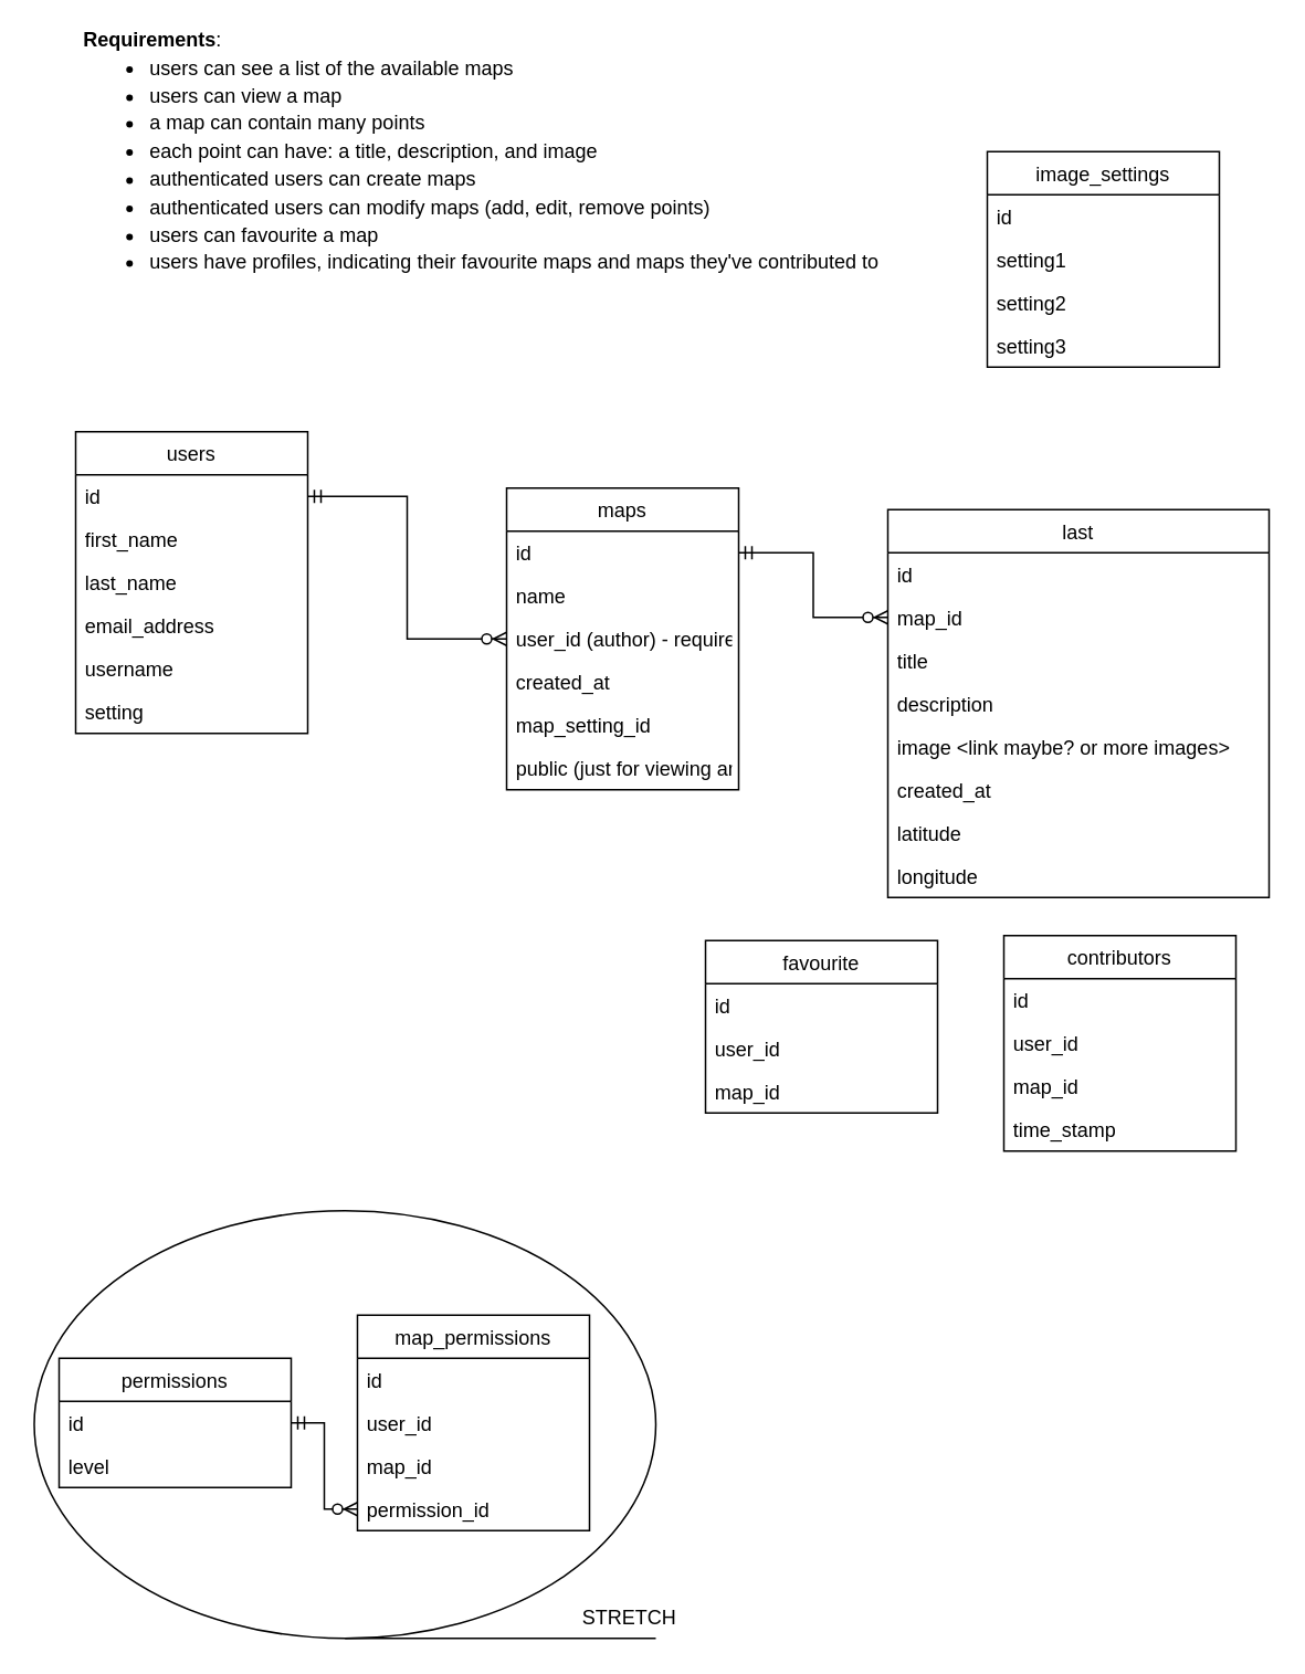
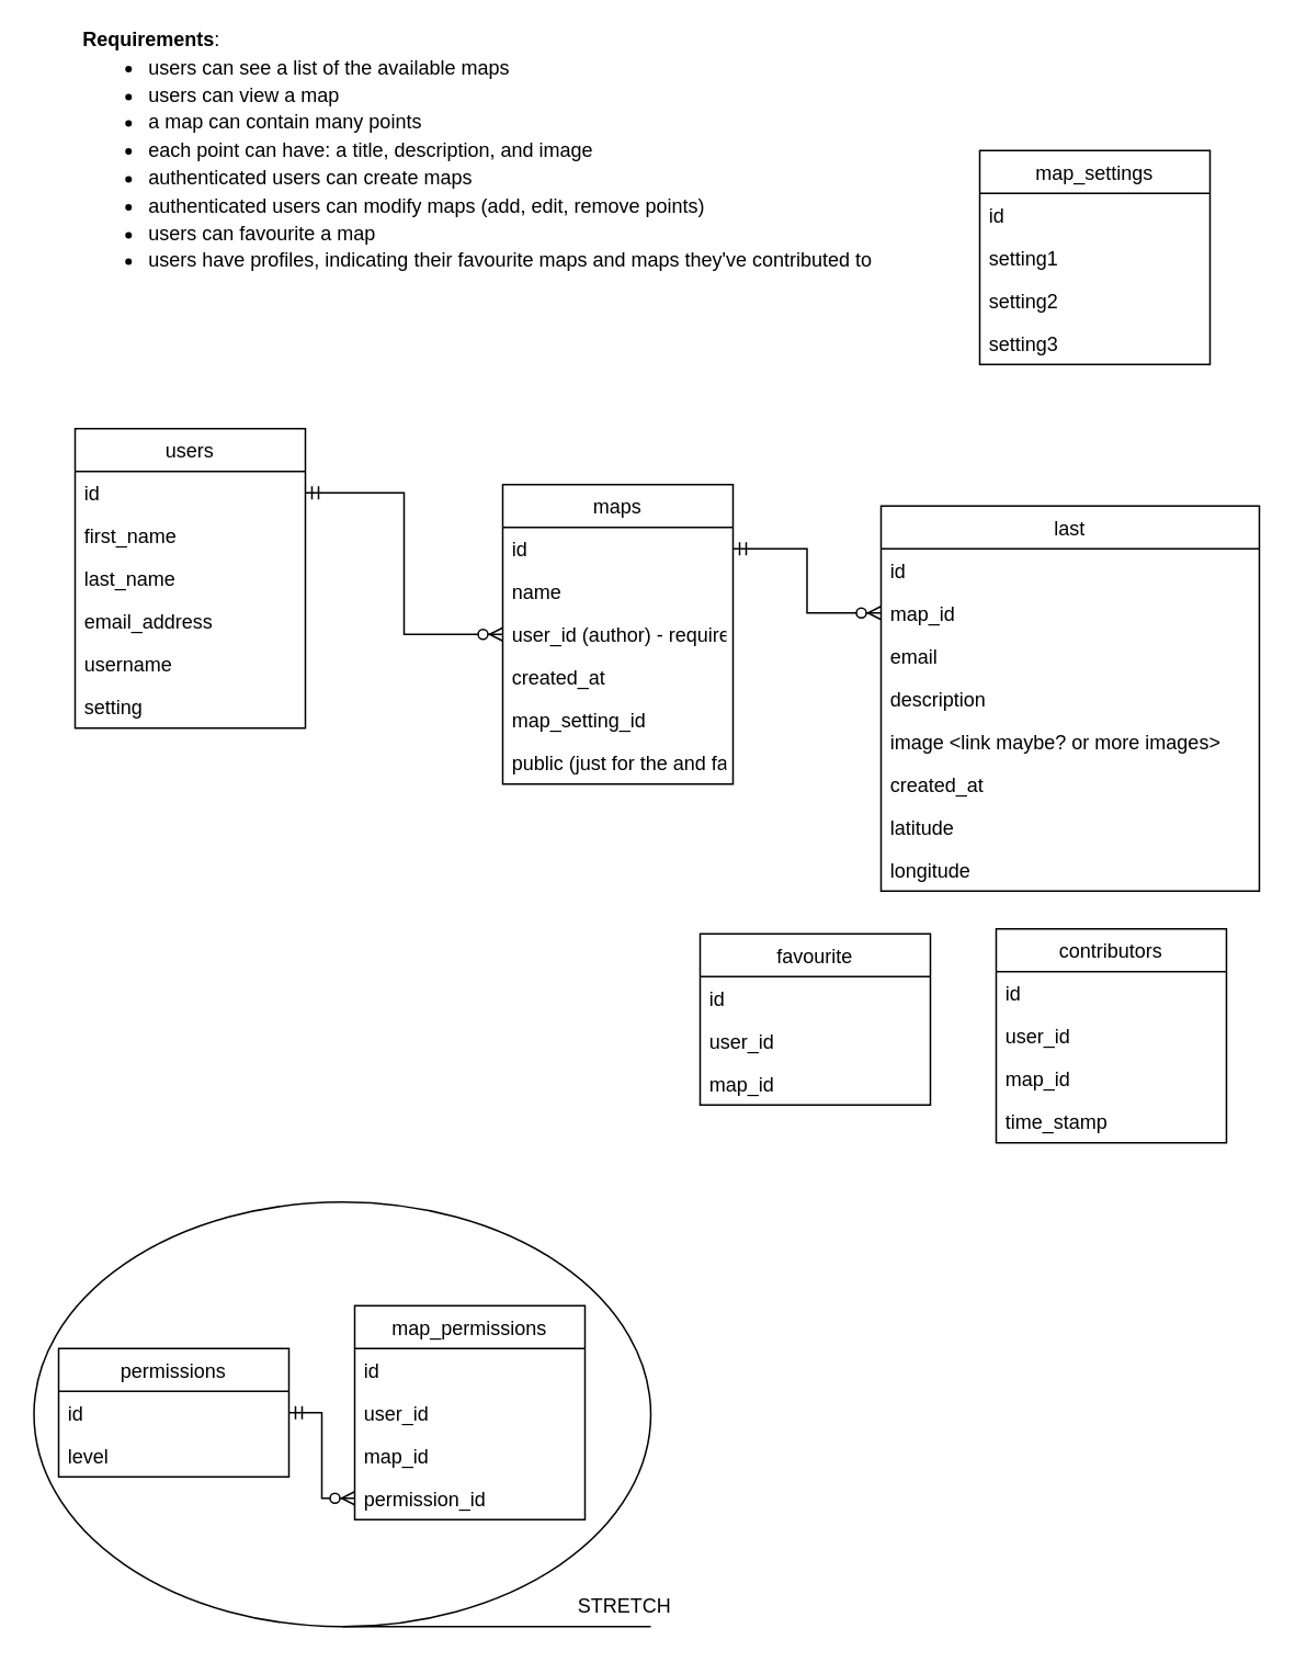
  <mxCell id="0" />
  <mxCell id="1" parent="0" />
  <mxCell id="2" value="&lt;span id=&quot;docs-internal-guid-506c6c02-7fff-690a-a1be-c2f702ea03eb&quot; style=&quot;line-height: 40%&quot;&gt;&lt;p dir=&quot;ltr&quot;&gt;&lt;b&gt;Requirements&lt;/b&gt;:&lt;/p&gt;&lt;ul&gt;&lt;li dir=&quot;ltr&quot;&gt;&lt;p dir=&quot;ltr&quot;&gt;&lt;span&gt;users can see a list of the available maps&lt;/span&gt;&lt;/p&gt;&lt;/li&gt;&lt;li dir=&quot;ltr&quot;&gt;&lt;p dir=&quot;ltr&quot;&gt;&lt;span&gt;users can view a map&lt;/span&gt;&lt;/p&gt;&lt;/li&gt;&lt;li dir=&quot;ltr&quot;&gt;&lt;p dir=&quot;ltr&quot;&gt;&lt;span&gt;a map can contain many points&lt;/span&gt;&lt;/p&gt;&lt;/li&gt;&lt;li dir=&quot;ltr&quot;&gt;&lt;p dir=&quot;ltr&quot;&gt;&lt;span&gt;each point can have: a title, description, and image&lt;/span&gt;&lt;/p&gt;&lt;/li&gt;&lt;li dir=&quot;ltr&quot;&gt;&lt;p dir=&quot;ltr&quot;&gt;&lt;span&gt;authenticated users can create maps&lt;/span&gt;&lt;/p&gt;&lt;/li&gt;&lt;li dir=&quot;ltr&quot;&gt;&lt;p dir=&quot;ltr&quot;&gt;&lt;span&gt;authenticated users can modify maps (add, edit, remove points)&lt;/span&gt;&lt;/p&gt;&lt;/li&gt;&lt;li dir=&quot;ltr&quot;&gt;&lt;p dir=&quot;ltr&quot;&gt;&lt;span&gt;users can favourite a map&lt;/span&gt;&lt;/p&gt;&lt;/li&gt;&lt;li dir=&quot;ltr&quot;&gt;&lt;p dir=&quot;ltr&quot;&gt;&lt;span&gt;users have profiles, indicating their favourite maps and maps they've contributed to&lt;/span&gt;&lt;/p&gt;&lt;/li&gt;&lt;/ul&gt;&lt;/span&gt;" style="text;html=1;strokeColor=none;fillColor=none;spacing=5;spacingTop=-20;whiteSpace=wrap;overflow=hidden;rounded=0;" vertex="1" parent="1"><mxGeometry x="45" y="20" width="550" height="240" as="geometry" /></mxCell>
  <mxCell id="3" value="users" style="swimlane;fontStyle=0;childLayout=stackLayout;horizontal=1;startSize=26;fillColor=none;horizontalStack=0;resizeParent=1;resizeParentMax=0;resizeLast=0;collapsible=1;marginBottom=0;" vertex="1" parent="1"><mxGeometry x="45" y="260" width="140" height="182" as="geometry" /></mxCell>
  <mxCell id="4" value="id" style="text;strokeColor=none;fillColor=none;align=left;verticalAlign=top;spacingLeft=4;spacingRight=4;overflow=hidden;rotatable=0;points=[[0,0.5],[1,0.5]];portConstraint=eastwest;" vertex="1" parent="3"><mxGeometry y="26" width="140" height="26" as="geometry" /></mxCell>
  <mxCell id="5" value="first_name" style="text;strokeColor=none;fillColor=none;align=left;verticalAlign=top;spacingLeft=4;spacingRight=4;overflow=hidden;rotatable=0;points=[[0,0.5],[1,0.5]];portConstraint=eastwest;" vertex="1" parent="3"><mxGeometry y="52" width="140" height="26" as="geometry" /></mxCell>
  <mxCell id="6" value="last_name" style="text;strokeColor=none;fillColor=none;align=left;verticalAlign=top;spacingLeft=4;spacingRight=4;overflow=hidden;rotatable=0;points=[[0,0.5],[1,0.5]];portConstraint=eastwest;" vertex="1" parent="3"><mxGeometry y="78" width="140" height="26" as="geometry" /></mxCell>
  <mxCell id="7" value="email_address" style="text;strokeColor=none;fillColor=none;align=left;verticalAlign=top;spacingLeft=4;spacingRight=4;overflow=hidden;rotatable=0;points=[[0,0.5],[1,0.5]];portConstraint=eastwest;" vertex="1" parent="3"><mxGeometry y="104" width="140" height="26" as="geometry" /></mxCell>
  <mxCell id="8" value="username" style="text;strokeColor=none;fillColor=none;align=left;verticalAlign=top;spacingLeft=4;spacingRight=4;overflow=hidden;rotatable=0;points=[[0,0.5],[1,0.5]];portConstraint=eastwest;" vertex="1" parent="3"><mxGeometry y="130" width="140" height="26" as="geometry" /></mxCell>
  <mxCell id="9" value="setting" style="text;strokeColor=none;fillColor=none;align=left;verticalAlign=top;spacingLeft=4;spacingRight=4;overflow=hidden;rotatable=0;points=[[0,0.5],[1,0.5]];portConstraint=eastwest;" vertex="1" parent="3"><mxGeometry y="156" width="140" height="26" as="geometry" /></mxCell>
  <mxCell id="10" value="maps" style="swimlane;fontStyle=0;childLayout=stackLayout;horizontal=1;startSize=26;fillColor=none;horizontalStack=0;resizeParent=1;resizeParentMax=0;resizeLast=0;collapsible=1;marginBottom=0;" vertex="1" parent="1"><mxGeometry x="305" y="294" width="140" height="182" as="geometry" /></mxCell>
  <mxCell id="11" value="id&#10;&#10;" style="text;strokeColor=none;fillColor=none;align=left;verticalAlign=top;spacingLeft=4;spacingRight=4;overflow=hidden;rotatable=0;points=[[0,0.5],[1,0.5]];portConstraint=eastwest;" vertex="1" parent="10"><mxGeometry y="26" width="140" height="26" as="geometry" /></mxCell>
  <mxCell id="12" value="name" style="text;strokeColor=none;fillColor=none;align=left;verticalAlign=top;spacingLeft=4;spacingRight=4;overflow=hidden;rotatable=0;points=[[0,0.5],[1,0.5]];portConstraint=eastwest;" vertex="1" parent="10"><mxGeometry y="52" width="140" height="26" as="geometry" /></mxCell>
  <mxCell id="13" value="user_id (author) - required" style="text;strokeColor=none;fillColor=none;align=left;verticalAlign=top;spacingLeft=4;spacingRight=4;overflow=hidden;rotatable=0;points=[[0,0.5],[1,0.5]];portConstraint=eastwest;" vertex="1" parent="10"><mxGeometry y="78" width="140" height="26" as="geometry" /></mxCell>
  <mxCell id="14" value="created_at" style="text;strokeColor=none;fillColor=none;align=left;verticalAlign=top;spacingLeft=4;spacingRight=4;overflow=hidden;rotatable=0;points=[[0,0.5],[1,0.5]];portConstraint=eastwest;" vertex="1" parent="10"><mxGeometry y="104" width="140" height="26" as="geometry" /></mxCell>
  <mxCell id="15" value="map_setting_id" style="text;strokeColor=none;fillColor=none;align=left;verticalAlign=top;spacingLeft=4;spacingRight=4;overflow=hidden;rotatable=0;points=[[0,0.5],[1,0.5]];portConstraint=eastwest;" vertex="1" parent="10"><mxGeometry y="130" width="140" height="26" as="geometry" /></mxCell>
- <mxCell id="16" value="public (just for viewing and favouriting)" style="text;strokeColor=none;fillColor=none;align=left;verticalAlign=top;spacingLeft=4;spacingRight=4;overflow=hidden;rotatable=0;points=[[0,0.5],[1,0.5]];portConstraint=eastwest;" vertex="1" parent="10"><mxGeometry y="156" width="140" height="26" as="geometry" /></mxCell>
+ <mxCell id="16" value="public (just for the and favouriting)" style="text;strokeColor=none;fillColor=none;align=left;verticalAlign=top;spacingLeft=4;spacingRight=4;overflow=hidden;rotatable=0;points=[[0,0.5],[1,0.5]];portConstraint=eastwest;" vertex="1" parent="10"><mxGeometry y="156" width="140" height="26" as="geometry" /></mxCell>
  <mxCell id="17" value="last" style="swimlane;fontStyle=0;childLayout=stackLayout;horizontal=1;startSize=26;fillColor=none;horizontalStack=0;resizeParent=1;resizeParentMax=0;resizeLast=0;collapsible=1;marginBottom=0;" vertex="1" parent="1"><mxGeometry x="535" y="307" width="230" height="234" as="geometry" /></mxCell>
  <mxCell id="18" value="id&#10;&#10;" style="text;strokeColor=none;fillColor=none;align=left;verticalAlign=top;spacingLeft=4;spacingRight=4;overflow=hidden;rotatable=0;points=[[0,0.5],[1,0.5]];portConstraint=eastwest;" vertex="1" parent="17"><mxGeometry y="26" width="230" height="26" as="geometry" /></mxCell>
  <mxCell id="19" value="map_id" style="text;strokeColor=none;fillColor=none;align=left;verticalAlign=top;spacingLeft=4;spacingRight=4;overflow=hidden;rotatable=0;points=[[0,0.5],[1,0.5]];portConstraint=eastwest;" vertex="1" parent="17"><mxGeometry y="52" width="230" height="26" as="geometry" /></mxCell>
- <mxCell id="20" value="title" style="text;strokeColor=none;fillColor=none;align=left;verticalAlign=top;spacingLeft=4;spacingRight=4;overflow=hidden;rotatable=0;points=[[0,0.5],[1,0.5]];portConstraint=eastwest;" vertex="1" parent="17"><mxGeometry y="78" width="230" height="26" as="geometry" /></mxCell>
+ <mxCell id="20" value="email" style="text;strokeColor=none;fillColor=none;align=left;verticalAlign=top;spacingLeft=4;spacingRight=4;overflow=hidden;rotatable=0;points=[[0,0.5],[1,0.5]];portConstraint=eastwest;" vertex="1" parent="17"><mxGeometry y="78" width="230" height="26" as="geometry" /></mxCell>
  <mxCell id="21" value="description" style="text;strokeColor=none;fillColor=none;align=left;verticalAlign=top;spacingLeft=4;spacingRight=4;overflow=hidden;rotatable=0;points=[[0,0.5],[1,0.5]];portConstraint=eastwest;" vertex="1" parent="17"><mxGeometry y="104" width="230" height="26" as="geometry" /></mxCell>
  <mxCell id="22" value="image &lt;link maybe? or more images&gt;" style="text;strokeColor=none;fillColor=none;align=left;verticalAlign=top;spacingLeft=4;spacingRight=4;overflow=hidden;rotatable=0;points=[[0,0.5],[1,0.5]];portConstraint=eastwest;" vertex="1" parent="17"><mxGeometry y="130" width="230" height="26" as="geometry" /></mxCell>
  <mxCell id="23" value="created_at" style="text;strokeColor=none;fillColor=none;align=left;verticalAlign=top;spacingLeft=4;spacingRight=4;overflow=hidden;rotatable=0;points=[[0,0.5],[1,0.5]];portConstraint=eastwest;" vertex="1" parent="17"><mxGeometry y="156" width="230" height="26" as="geometry" /></mxCell>
  <mxCell id="24" value="latitude" style="text;strokeColor=none;fillColor=none;align=left;verticalAlign=top;spacingLeft=4;spacingRight=4;overflow=hidden;rotatable=0;points=[[0,0.5],[1,0.5]];portConstraint=eastwest;" vertex="1" parent="17"><mxGeometry y="182" width="230" height="26" as="geometry" /></mxCell>
  <mxCell id="25" value="longitude" style="text;strokeColor=none;fillColor=none;align=left;verticalAlign=top;spacingLeft=4;spacingRight=4;overflow=hidden;rotatable=0;points=[[0,0.5],[1,0.5]];portConstraint=eastwest;" vertex="1" parent="17"><mxGeometry y="208" width="230" height="26" as="geometry" /></mxCell>
  <mxCell id="26" style="edgeStyle=orthogonalEdgeStyle;rounded=0;orthogonalLoop=1;jettySize=auto;html=1;exitX=0;exitY=0.5;exitDx=0;exitDy=0;entryX=1;entryY=0.5;entryDx=0;entryDy=0;endArrow=ERmandOne;endFill=0;startArrow=ERzeroToMany;startFill=1;" edge="1" parent="1" source="19" target="11"><mxGeometry relative="1" as="geometry" /></mxCell>
- <mxCell id="27" value="image_settings" style="swimlane;fontStyle=0;childLayout=stackLayout;horizontal=1;startSize=26;fillColor=none;horizontalStack=0;resizeParent=1;resizeParentMax=0;resizeLast=0;collapsible=1;marginBottom=0;" vertex="1" parent="1"><mxGeometry x="595" y="91" width="140" height="130" as="geometry" /></mxCell>
+ <mxCell id="27" value="map_settings" style="swimlane;fontStyle=0;childLayout=stackLayout;horizontal=1;startSize=26;fillColor=none;horizontalStack=0;resizeParent=1;resizeParentMax=0;resizeLast=0;collapsible=1;marginBottom=0;" vertex="1" parent="1"><mxGeometry x="595" y="91" width="140" height="130" as="geometry" /></mxCell>
  <mxCell id="28" value="id&#10;&#10;" style="text;strokeColor=none;fillColor=none;align=left;verticalAlign=top;spacingLeft=4;spacingRight=4;overflow=hidden;rotatable=0;points=[[0,0.5],[1,0.5]];portConstraint=eastwest;" vertex="1" parent="27"><mxGeometry y="26" width="140" height="26" as="geometry" /></mxCell>
  <mxCell id="29" value="setting1&#10;" style="text;strokeColor=none;fillColor=none;align=left;verticalAlign=top;spacingLeft=4;spacingRight=4;overflow=hidden;rotatable=0;points=[[0,0.5],[1,0.5]];portConstraint=eastwest;" vertex="1" parent="27"><mxGeometry y="52" width="140" height="26" as="geometry" /></mxCell>
  <mxCell id="30" value="setting2&#10;" style="text;strokeColor=none;fillColor=none;align=left;verticalAlign=top;spacingLeft=4;spacingRight=4;overflow=hidden;rotatable=0;points=[[0,0.5],[1,0.5]];portConstraint=eastwest;" vertex="1" parent="27"><mxGeometry y="78" width="140" height="26" as="geometry" /></mxCell>
  <mxCell id="31" value="setting3&#10;" style="text;strokeColor=none;fillColor=none;align=left;verticalAlign=top;spacingLeft=4;spacingRight=4;overflow=hidden;rotatable=0;points=[[0,0.5],[1,0.5]];portConstraint=eastwest;" vertex="1" parent="27"><mxGeometry y="104" width="140" height="26" as="geometry" /></mxCell>
  <mxCell id="32" value="map_permissions" style="swimlane;fontStyle=0;childLayout=stackLayout;horizontal=1;startSize=26;fillColor=none;horizontalStack=0;resizeParent=1;resizeParentMax=0;resizeLast=0;collapsible=1;marginBottom=0;" vertex="1" parent="1"><mxGeometry x="215" y="793" width="140" height="130" as="geometry" /></mxCell>
  <mxCell id="33" value="id&#10;&#10;" style="text;strokeColor=none;fillColor=none;align=left;verticalAlign=top;spacingLeft=4;spacingRight=4;overflow=hidden;rotatable=0;points=[[0,0.5],[1,0.5]];portConstraint=eastwest;" vertex="1" parent="32"><mxGeometry y="26" width="140" height="26" as="geometry" /></mxCell>
  <mxCell id="34" value="user_id" style="text;strokeColor=none;fillColor=none;align=left;verticalAlign=top;spacingLeft=4;spacingRight=4;overflow=hidden;rotatable=0;points=[[0,0.5],[1,0.5]];portConstraint=eastwest;" vertex="1" parent="32"><mxGeometry y="52" width="140" height="26" as="geometry" /></mxCell>
  <mxCell id="35" value="map_id" style="text;strokeColor=none;fillColor=none;align=left;verticalAlign=top;spacingLeft=4;spacingRight=4;overflow=hidden;rotatable=0;points=[[0,0.5],[1,0.5]];portConstraint=eastwest;" vertex="1" parent="32"><mxGeometry y="78" width="140" height="26" as="geometry" /></mxCell>
  <mxCell id="36" value="permission_id" style="text;strokeColor=none;fillColor=none;align=left;verticalAlign=top;spacingLeft=4;spacingRight=4;overflow=hidden;rotatable=0;points=[[0,0.5],[1,0.5]];portConstraint=eastwest;" vertex="1" parent="32"><mxGeometry y="104" width="140" height="26" as="geometry" /></mxCell>
  <mxCell id="37" value="permissions" style="swimlane;fontStyle=0;childLayout=stackLayout;horizontal=1;startSize=26;fillColor=none;horizontalStack=0;resizeParent=1;resizeParentMax=0;resizeLast=0;collapsible=1;marginBottom=0;" vertex="1" parent="1"><mxGeometry x="35" y="819" width="140" height="78" as="geometry" /></mxCell>
  <mxCell id="38" value="id&#10;&#10;" style="text;strokeColor=none;fillColor=none;align=left;verticalAlign=top;spacingLeft=4;spacingRight=4;overflow=hidden;rotatable=0;points=[[0,0.5],[1,0.5]];portConstraint=eastwest;" vertex="1" parent="37"><mxGeometry y="26" width="140" height="26" as="geometry" /></mxCell>
  <mxCell id="39" value="level" style="text;strokeColor=none;fillColor=none;align=left;verticalAlign=top;spacingLeft=4;spacingRight=4;overflow=hidden;rotatable=0;points=[[0,0.5],[1,0.5]];portConstraint=eastwest;" vertex="1" parent="37"><mxGeometry y="52" width="140" height="26" as="geometry" /></mxCell>
  <mxCell id="40" value="favourite" style="swimlane;fontStyle=0;childLayout=stackLayout;horizontal=1;startSize=26;fillColor=none;horizontalStack=0;resizeParent=1;resizeParentMax=0;resizeLast=0;collapsible=1;marginBottom=0;" vertex="1" parent="1"><mxGeometry x="425" y="567" width="140" height="104" as="geometry" /></mxCell>
  <mxCell id="41" value="id&#10;&#10;" style="text;strokeColor=none;fillColor=none;align=left;verticalAlign=top;spacingLeft=4;spacingRight=4;overflow=hidden;rotatable=0;points=[[0,0.5],[1,0.5]];portConstraint=eastwest;" vertex="1" parent="40"><mxGeometry y="26" width="140" height="26" as="geometry" /></mxCell>
  <mxCell id="42" value="user_id" style="text;strokeColor=none;fillColor=none;align=left;verticalAlign=top;spacingLeft=4;spacingRight=4;overflow=hidden;rotatable=0;points=[[0,0.5],[1,0.5]];portConstraint=eastwest;" vertex="1" parent="40"><mxGeometry y="52" width="140" height="26" as="geometry" /></mxCell>
  <mxCell id="43" value="map_id" style="text;strokeColor=none;fillColor=none;align=left;verticalAlign=top;spacingLeft=4;spacingRight=4;overflow=hidden;rotatable=0;points=[[0,0.5],[1,0.5]];portConstraint=eastwest;" vertex="1" parent="40"><mxGeometry y="78" width="140" height="26" as="geometry" /></mxCell>
  <mxCell id="44" value="contributors" style="swimlane;fontStyle=0;childLayout=stackLayout;horizontal=1;startSize=26;fillColor=none;horizontalStack=0;resizeParent=1;resizeParentMax=0;resizeLast=0;collapsible=1;marginBottom=0;" vertex="1" parent="1"><mxGeometry x="605" y="564" width="140" height="130" as="geometry" /></mxCell>
  <mxCell id="45" value="id&#10;&#10;" style="text;strokeColor=none;fillColor=none;align=left;verticalAlign=top;spacingLeft=4;spacingRight=4;overflow=hidden;rotatable=0;points=[[0,0.5],[1,0.5]];portConstraint=eastwest;" vertex="1" parent="44"><mxGeometry y="26" width="140" height="26" as="geometry" /></mxCell>
  <mxCell id="46" value="user_id" style="text;strokeColor=none;fillColor=none;align=left;verticalAlign=top;spacingLeft=4;spacingRight=4;overflow=hidden;rotatable=0;points=[[0,0.5],[1,0.5]];portConstraint=eastwest;" vertex="1" parent="44"><mxGeometry y="52" width="140" height="26" as="geometry" /></mxCell>
  <mxCell id="47" value="map_id" style="text;strokeColor=none;fillColor=none;align=left;verticalAlign=top;spacingLeft=4;spacingRight=4;overflow=hidden;rotatable=0;points=[[0,0.5],[1,0.5]];portConstraint=eastwest;" vertex="1" parent="44"><mxGeometry y="78" width="140" height="26" as="geometry" /></mxCell>
  <mxCell id="48" value="time_stamp" style="text;strokeColor=none;fillColor=none;align=left;verticalAlign=top;spacingLeft=4;spacingRight=4;overflow=hidden;rotatable=0;points=[[0,0.5],[1,0.5]];portConstraint=eastwest;" vertex="1" parent="44"><mxGeometry y="104" width="140" height="26" as="geometry" /></mxCell>
  <mxCell id="49" value="" style="shape=tapeData;whiteSpace=wrap;html=1;perimeter=ellipsePerimeter;fillColor=none;" vertex="1" parent="1"><mxGeometry x="20" y="730" width="375" height="258" as="geometry" /></mxCell>
  <mxCell id="50" value="STRETCH" style="text;strokeColor=none;fillColor=none;align=left;verticalAlign=top;spacingLeft=4;spacingRight=4;overflow=hidden;rotatable=0;points=[[0,0.5],[1,0.5]];portConstraint=eastwest;" vertex="1" parent="1"><mxGeometry x="345" y="962" width="70" height="26" as="geometry" /></mxCell>
  <mxCell id="51" style="edgeStyle=orthogonalEdgeStyle;rounded=0;orthogonalLoop=1;jettySize=auto;html=1;exitX=0;exitY=0.5;exitDx=0;exitDy=0;entryX=1;entryY=0.5;entryDx=0;entryDy=0;startArrow=ERzeroToMany;startFill=1;endArrow=ERmandOne;endFill=0;" edge="1" parent="1" source="13" target="4"><mxGeometry relative="1" as="geometry" /></mxCell>
  <mxCell id="52" style="edgeStyle=orthogonalEdgeStyle;rounded=0;orthogonalLoop=1;jettySize=auto;html=1;exitX=0;exitY=0.5;exitDx=0;exitDy=0;entryX=1;entryY=0.5;entryDx=0;entryDy=0;startArrow=ERzeroToMany;startFill=1;endArrow=ERmandOne;endFill=0;" edge="1" parent="1" source="36" target="38"><mxGeometry relative="1" as="geometry" /></mxCell>
